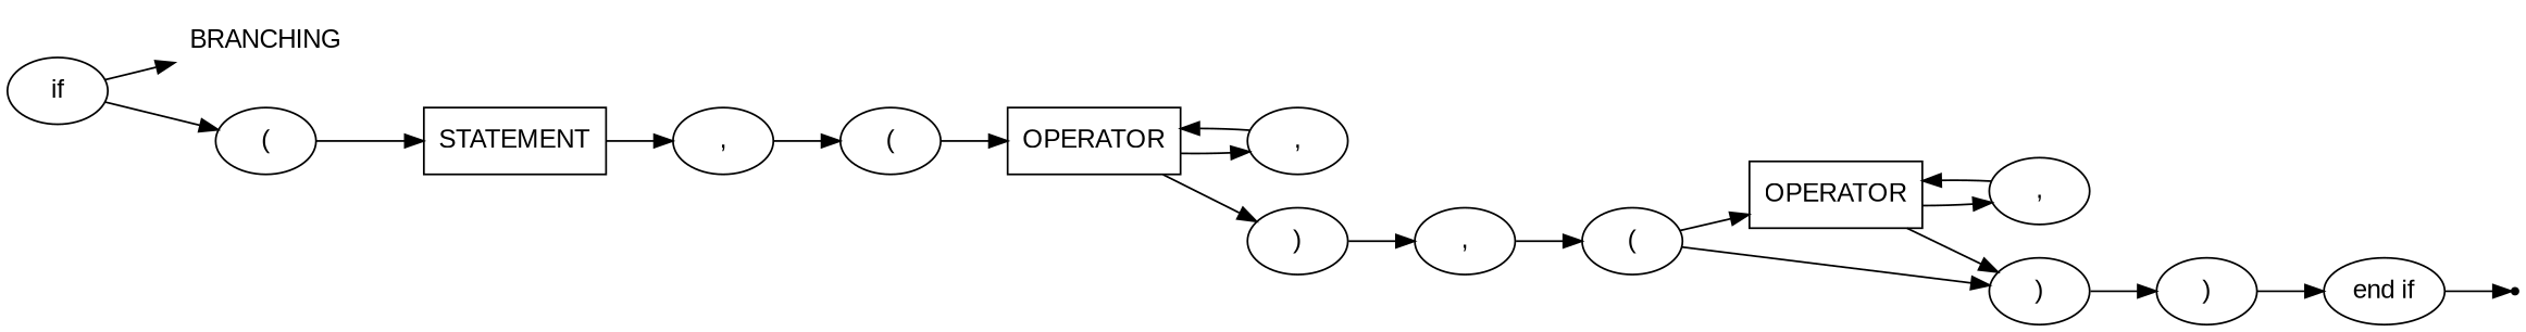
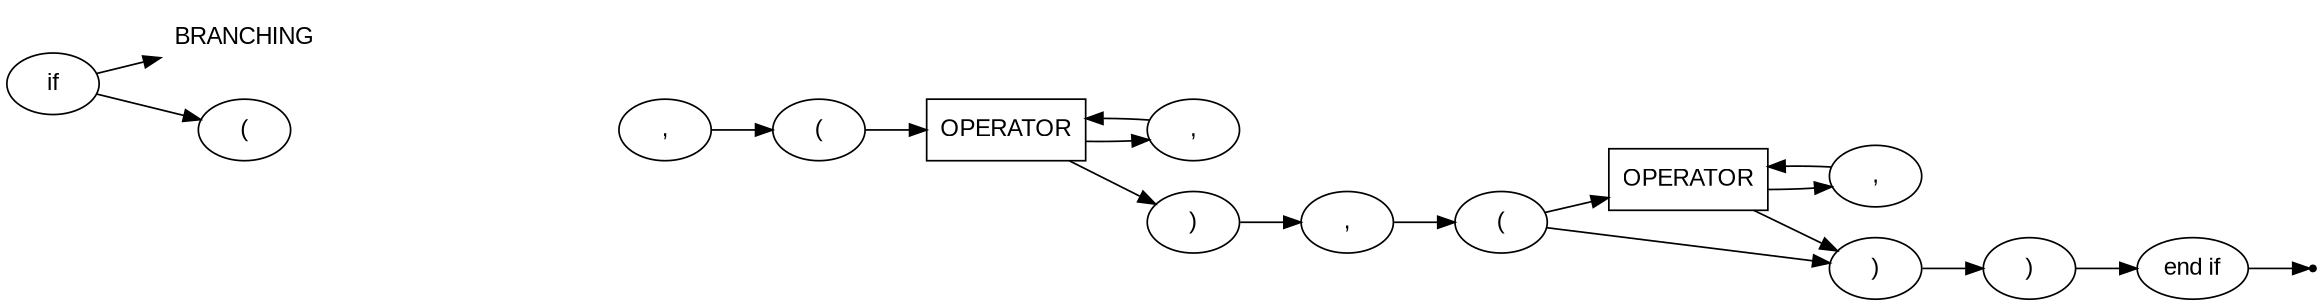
  digraph {
    fontname="Liberation Sans"
    rankdir=LR
    node [fontname="Liberation Sans" shape=oval]
    edge [fontname="Liberation Sans"]
    n1 [label=BRANCHING shape=plaintext]
    n2 [label=if]
    n3 [label="("]
-   n4 [label=STATEMENT shape=box]
    n5 [label=","]
    n6 [label="("]
    n7 [label=OPERATOR shape=box]
    n8 [label=","]
    n9 [label=")"]
    n10 [label=","]
    n11 [label=OPERATOR shape=box]
    n12 [label=","]
    n13 [label=")"]
    n14 [label=")"]
    n15 [label="("]
    n16 [label="end if"]
    end [shape=point]
    n2 -> n1
    n2 -> n3
-   n3 -> n4
-   n4 -> n5
    n5 -> n6
    n6 -> n7
    n7 -> n8
    n7 -> n9
    n8 -> n7
    n9 -> n10
    n10 -> n15
    n11 -> n12
    n11 -> n13
    n12 -> n11
    n13 -> n14
    n14 -> n16
    n15 -> n11
    n15 -> n13
    n16 -> end
  }
